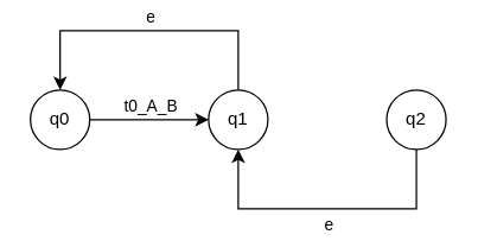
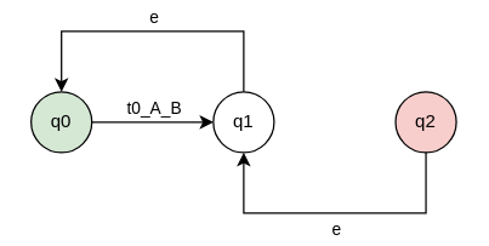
  <mxCell id="0" />
  <mxCell id="1" parent="0" />
  <mxCell id="2" style="edgeStyle=orthogonalEdgeStyle;rounded=0;orthogonalLoop=1;jettySize=auto;html=1;" parent="1" edge="1"><mxGeometry relative="1" as="geometry"><mxPoint x="60" y="80" as="sourcePoint" /><mxPoint x="140" y="80" as="targetPoint" /></mxGeometry></mxCell>
  <mxCell id="3" value="t0_A_B" style="edgeLabel;html=1;align=center;verticalAlign=middle;resizable=0;points=[];" parent="2" vertex="1" connectable="0"><mxGeometry x="-0.275" y="2" relative="1" as="geometry"><mxPoint x="11" y="-8" as="offset" /></mxGeometry></mxCell>
  <mxCell id="4" style="edgeStyle=orthogonalEdgeStyle;rounded=0;orthogonalLoop=1;jettySize=auto;html=1;" parent="1" edge="1"><mxGeometry relative="1" as="geometry"><mxPoint x="160" y="60" as="sourcePoint" /><mxPoint x="40" y="60" as="targetPoint" /><Array as="points"><mxPoint x="160" y="20" /><mxPoint x="40" y="20" /></Array></mxGeometry></mxCell>
  <mxCell id="5" value="e" style="edgeLabel;html=1;align=center;verticalAlign=middle;resizable=0;points=[];" parent="4" vertex="1" connectable="0"><mxGeometry x="-0.06" relative="1" as="geometry"><mxPoint x="-6" y="-10" as="offset" /></mxGeometry></mxCell>
  <mxCell id="6" style="edgeStyle=orthogonalEdgeStyle;rounded=0;orthogonalLoop=1;jettySize=auto;html=1;" parent="1" source="8" edge="1"><mxGeometry relative="1" as="geometry"><mxPoint x="160" y="100" as="targetPoint" /><Array as="points"><mxPoint x="280" y="140" /><mxPoint x="160" y="140" /></Array></mxGeometry></mxCell>
  <mxCell id="7" value="e" style="edgeLabel;html=1;align=center;verticalAlign=middle;resizable=0;points=[];" parent="6" vertex="1" connectable="0"><mxGeometry x="-0.07" y="2" relative="1" as="geometry"><mxPoint x="-7" y="8" as="offset" /></mxGeometry></mxCell>
- <mxCell id="8" value="q2" style="ellipse;whiteSpace=wrap;html=1;aspect=fixed;" parent="1" vertex="1"><mxGeometry x="260" y="60" width="40" height="40" as="geometry" /></mxCell>
+ <mxCell id="8" value="q2" style="ellipse;whiteSpace=wrap;html=1;aspect=fixed;fillColor=#f8cecc;" parent="1" vertex="1"><mxGeometry x="260" y="60" width="40" height="40" as="geometry" /></mxCell>
  <mxCell id="9" value="q1" style="ellipse;whiteSpace=wrap;html=1;aspect=fixed;" parent="1" vertex="1"><mxGeometry x="140" y="60" width="40" height="40" as="geometry" /></mxCell>
- <mxCell id="10" value="q0" style="ellipse;whiteSpace=wrap;html=1;aspect=fixed;" parent="1" vertex="1"><mxGeometry x="20" y="60" width="40" height="40" as="geometry" /></mxCell>
+ <mxCell id="10" value="q0" style="ellipse;whiteSpace=wrap;html=1;aspect=fixed;fillColor=#d5e8d4;" parent="1" vertex="1"><mxGeometry x="20" y="60" width="40" height="40" as="geometry" /></mxCell>
